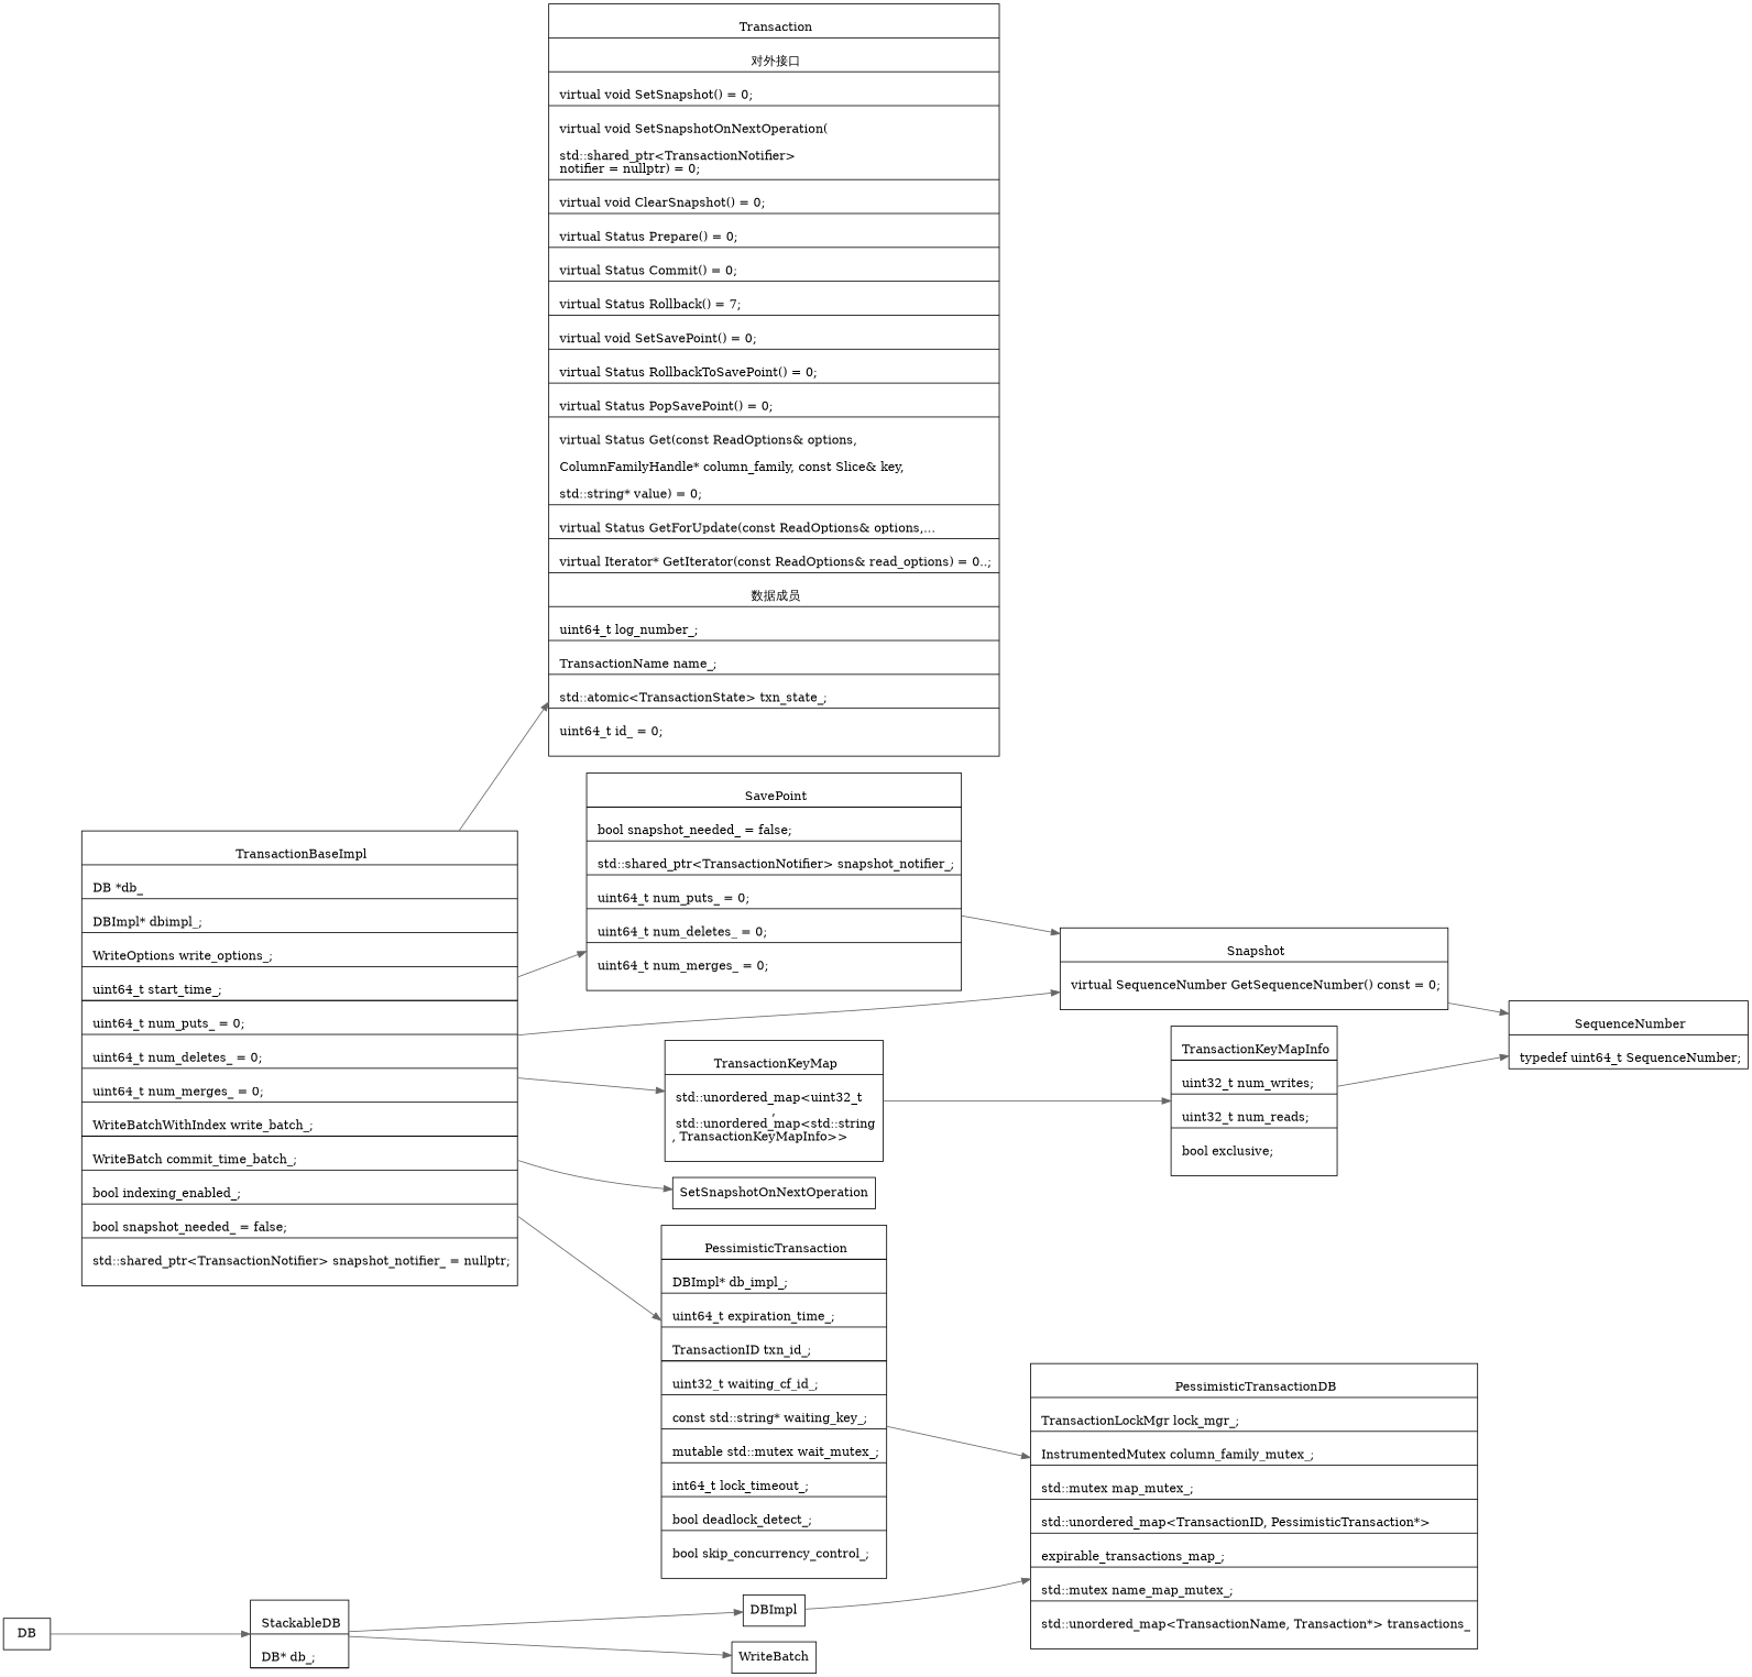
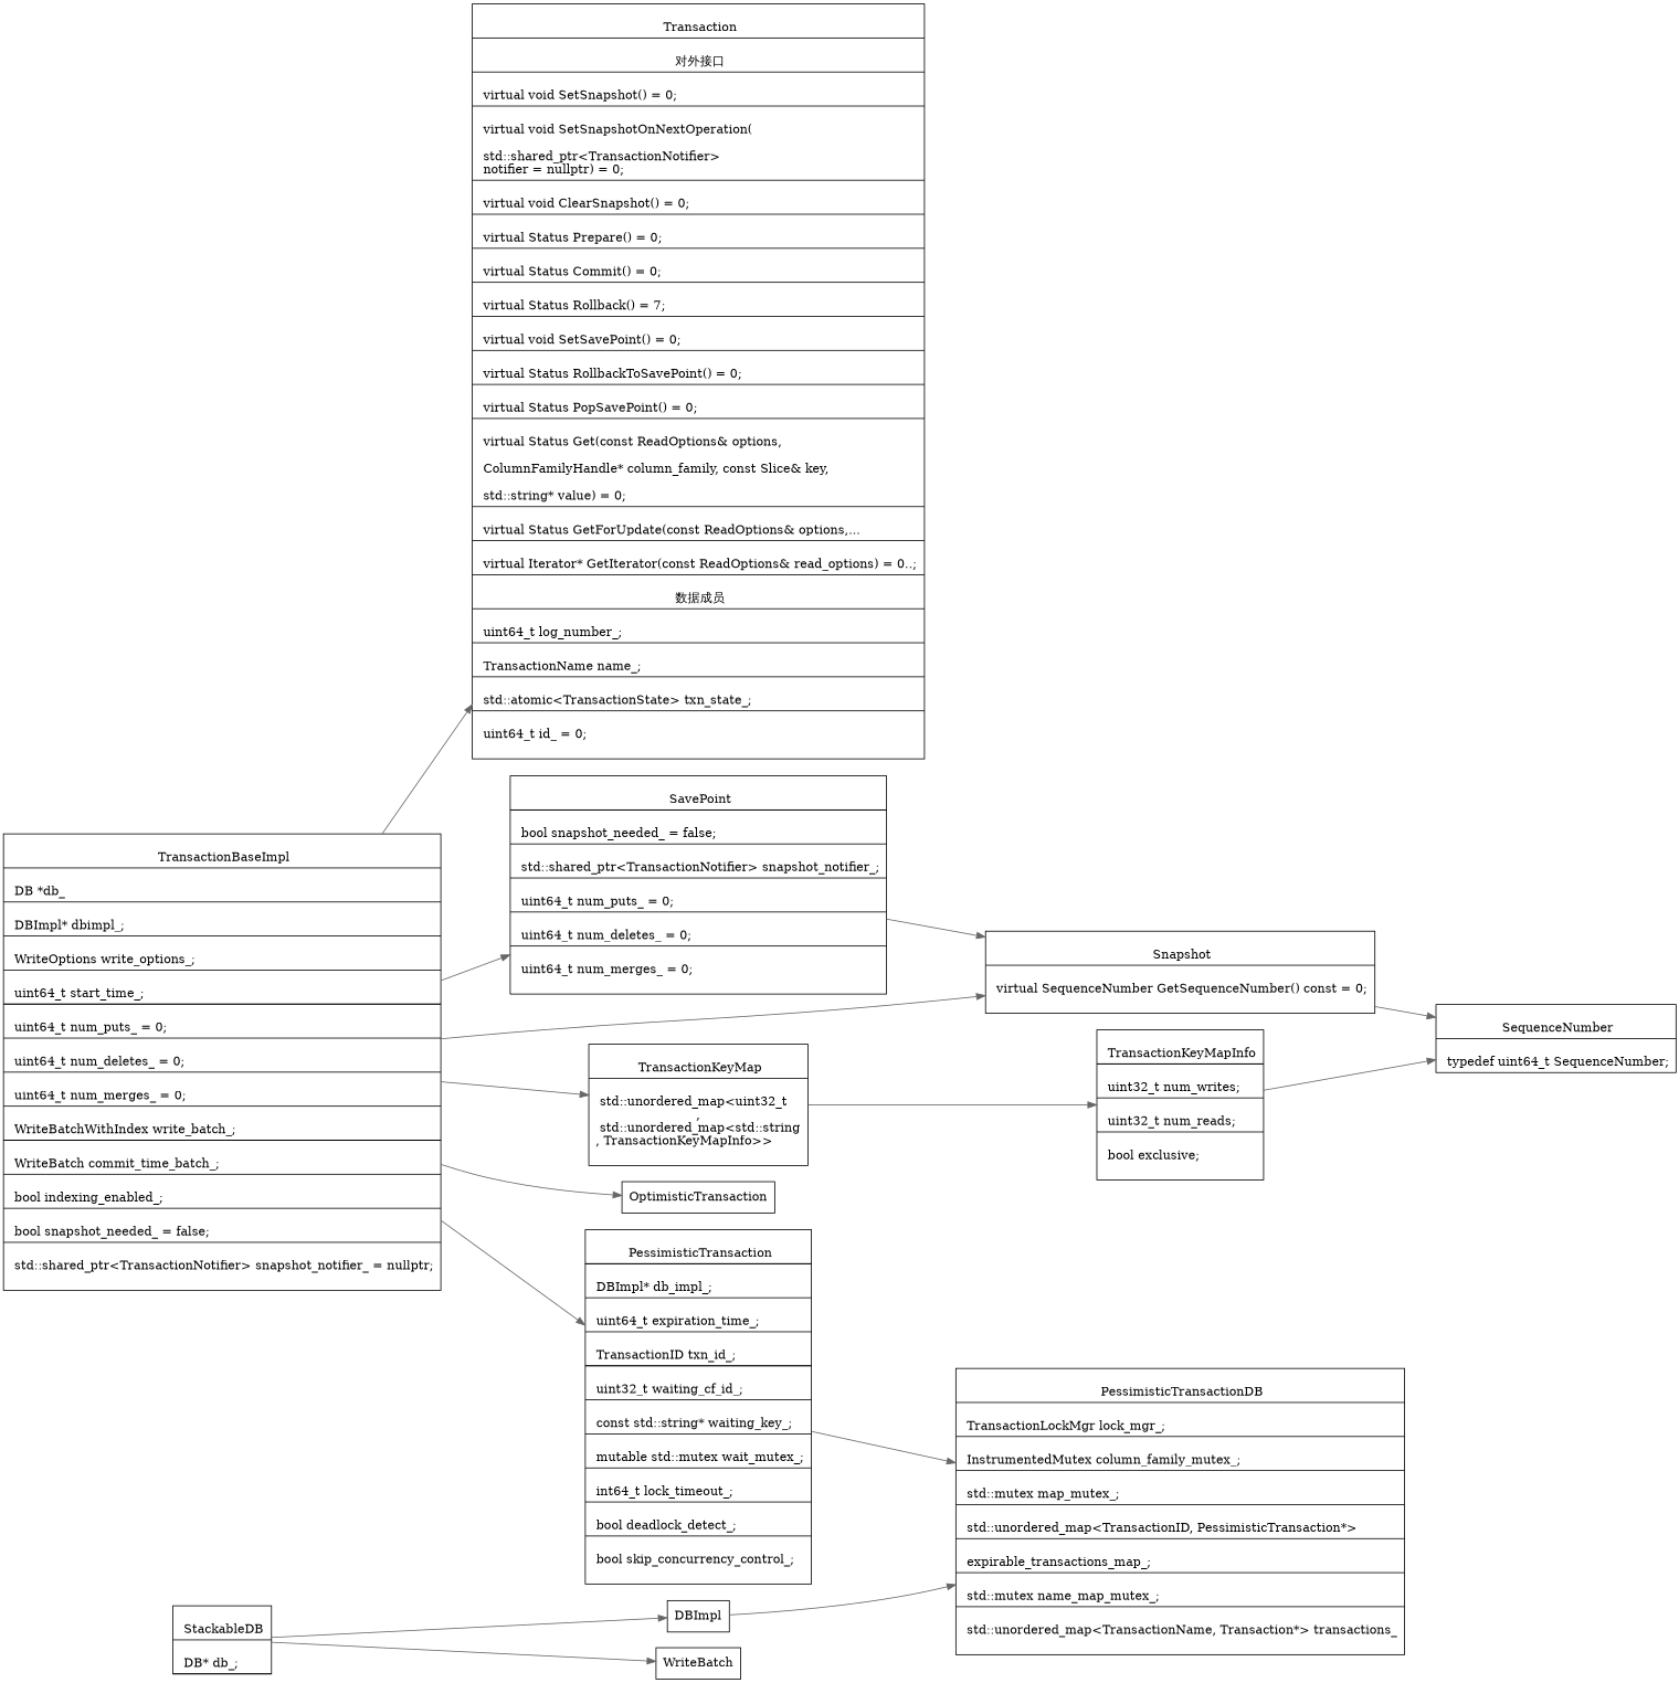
  digraph {
    newrank=true
    rankdir=LR
    node [shape=record]
    edge [color=gray40]
    n1 [label="{{\n      Transaction|\n        对外接口|\n        virtual void SetSnapshot() = 0;\l|\n        virtual void SetSnapshotOnNextOperation(\l\n      std::shared_ptr\<TransactionNotifier\>\l notifier = nullptr) = 0;\l|\n        virtual void ClearSnapshot() = 0;\l|\n        virtual Status Prepare() = 0;\l|\n        virtual Status Commit() = 0;\l|\n        virtual Status Rollback() = 7;\l|\n        virtual void SetSavePoint() = 0;\l|\n        virtual Status RollbackToSavePoint() = 0;\l|\n        virtual Status PopSavePoint() = 0;\l|\n        virtual Status Get(const ReadOptions& options,\l\n                     ColumnFamilyHandle* column_family, const Slice& key,\l\n                     std::string* value) = 0;\l|\n        virtual Status GetForUpdate(const ReadOptions& options,...\l|\n        virtual Iterator* GetIterator(const ReadOptions& read_options) = 0..;\l|\n        数据成员|\n        uint64_t log_number_;\l|\n        TransactionName name_;\l|\n        std::atomic\<TransactionState\> txn_state_;\l|\n        uint64_t id_ = 0;\l\n    }}"]
    n2 [label="{{\n      TransactionBaseImpl|\n      DB *db_\l|\n      DBImpl* dbimpl_;\l|\n      WriteOptions write_options_;\l|\n      uint64_t start_time_;\l|\n      <Snapshot> std::shared_ptr\<const Snapshot\> snapshot_;\l|\n      uint64_t num_puts_ = 0;\l|\n      uint64_t num_deletes_ = 0;\l|\n      uint64_t num_merges_ = 0;\l|\n      WriteBatchWithIndex write_batch_;\l|\n      <TransactionKeyMap> TransactionKeyMap tracked_keys_;\l|\n      <SavePoint> std::unique_ptr\<std::stack\<\lTransactionBaseImpl::SavePoint,\n                             autovector\<TransactionBaseImpl::SavePoint\>\>\>\l\n      save_points_;\l|\n      WriteBatch commit_time_batch_;\l|\n      bool indexing_enabled_;\l|\n      bool snapshot_needed_ = false;\l|\n      std::shared_ptr\<TransactionNotifier\> snapshot_notifier_ = nullptr;\l\n    }}"]
    n3 [label="{{\n      SavePoint|\n      <Snapshot> std::shared_ptr\<const Snapshot\> snapshot_;\l|\n      bool snapshot_needed_ = false;\l|\n      std::shared_ptr\<TransactionNotifier\> snapshot_notifier_;\l|\n      uint64_t num_puts_ = 0;\l|\n      uint64_t num_deletes_ = 0;\l|\n      uint64_t num_merges_ = 0;\l\n    }}"]
    n4 [label="{{\n      Snapshot|\n        virtual SequenceNumber GetSequenceNumber() const = 0;\l\n    }}"]
    n5 [label="{{\n      TransactionKeyMap|\n        std::unordered_map\<uint32_t\l,\n        std::unordered_map\<std::string\l, TransactionKeyMapInfo\>\>\l\n    }}"]
-   OptimisticTransaction [shape=box label=SetSnapshotOnNextOperation]
+   OptimisticTransaction [shape=box]
    n7 [label="{{\n      PessimisticTransaction|\n        <PessimisticTransactionDB> PessimisticTransactionDB* txn_db_impl_;\l|\n        DBImpl* db_impl_;\l|\n        uint64_t expiration_time_;\l|\n        TransactionID txn_id_;\l|\n        autovector<TransactionID> waiting_txn_ids_;\l|\n        uint32_t waiting_cf_id_;\l|\n        const std::string* waiting_key_;\l|\n        mutable std::mutex wait_mutex_;\l|\n        int64_t lock_timeout_;\l|\n        bool deadlock_detect_;\l|\n        bool skip_concurrency_control_;\l\n    }}"]
    n8 [label="{{\n      SequenceNumber|\n        typedef uint64_t SequenceNumber;\n    }}"]
    n9 [label="{{\n      TransactionKeyMapInfo|\n        <SequenceNumber> SequenceNumber seq;\l|\n        uint32_t num_writes;\l|\n        uint32_t num_reads;\l|\n        bool exclusive;\l\n    }}"]
    n10 [label="{{\n      PessimisticTransactionDB|\n        TransactionLockMgr lock_mgr_;\l|\n        InstrumentedMutex column_family_mutex_;\l|\n        std::mutex map_mutex_;\l|\n        std::unordered_map\<TransactionID, PessimisticTransaction*\>\l|\n        expirable_transactions_map_;\l|\n        std::mutex name_map_mutex_;\l|\n        std::unordered_map\<TransactionName, Transaction*\> transactions_\l\n    }}"]
    n11 [label="{{\n      StackableDB|\n        DB* db_;\l|\n        std::shared_ptr<DB> shared_db_ptr_;\l\n    }}"]
    n12 [label=DBImpl shape=box]
    n13 [label=WriteBatch shape=box]
-   DB [shape=box]
    n2 -> n1
    n2 -> n3 [tailport=SavePoint]
    n2 -> n4 [tailport=Snapshot]
    n2 -> n5 [tailport=TransactionKeyMap]
    n2 -> OptimisticTransaction
    n2 -> n7
    n3 -> n4 [tailport=Snapshot]
    n4 -> n8
    n5 -> n9
    n7 -> n10 [tailport=PessimisticTransactionDB]
    n9 -> n8
    n11 -> n12
    n11 -> n13
    n12 -> n10
-   DB -> n11
  }
